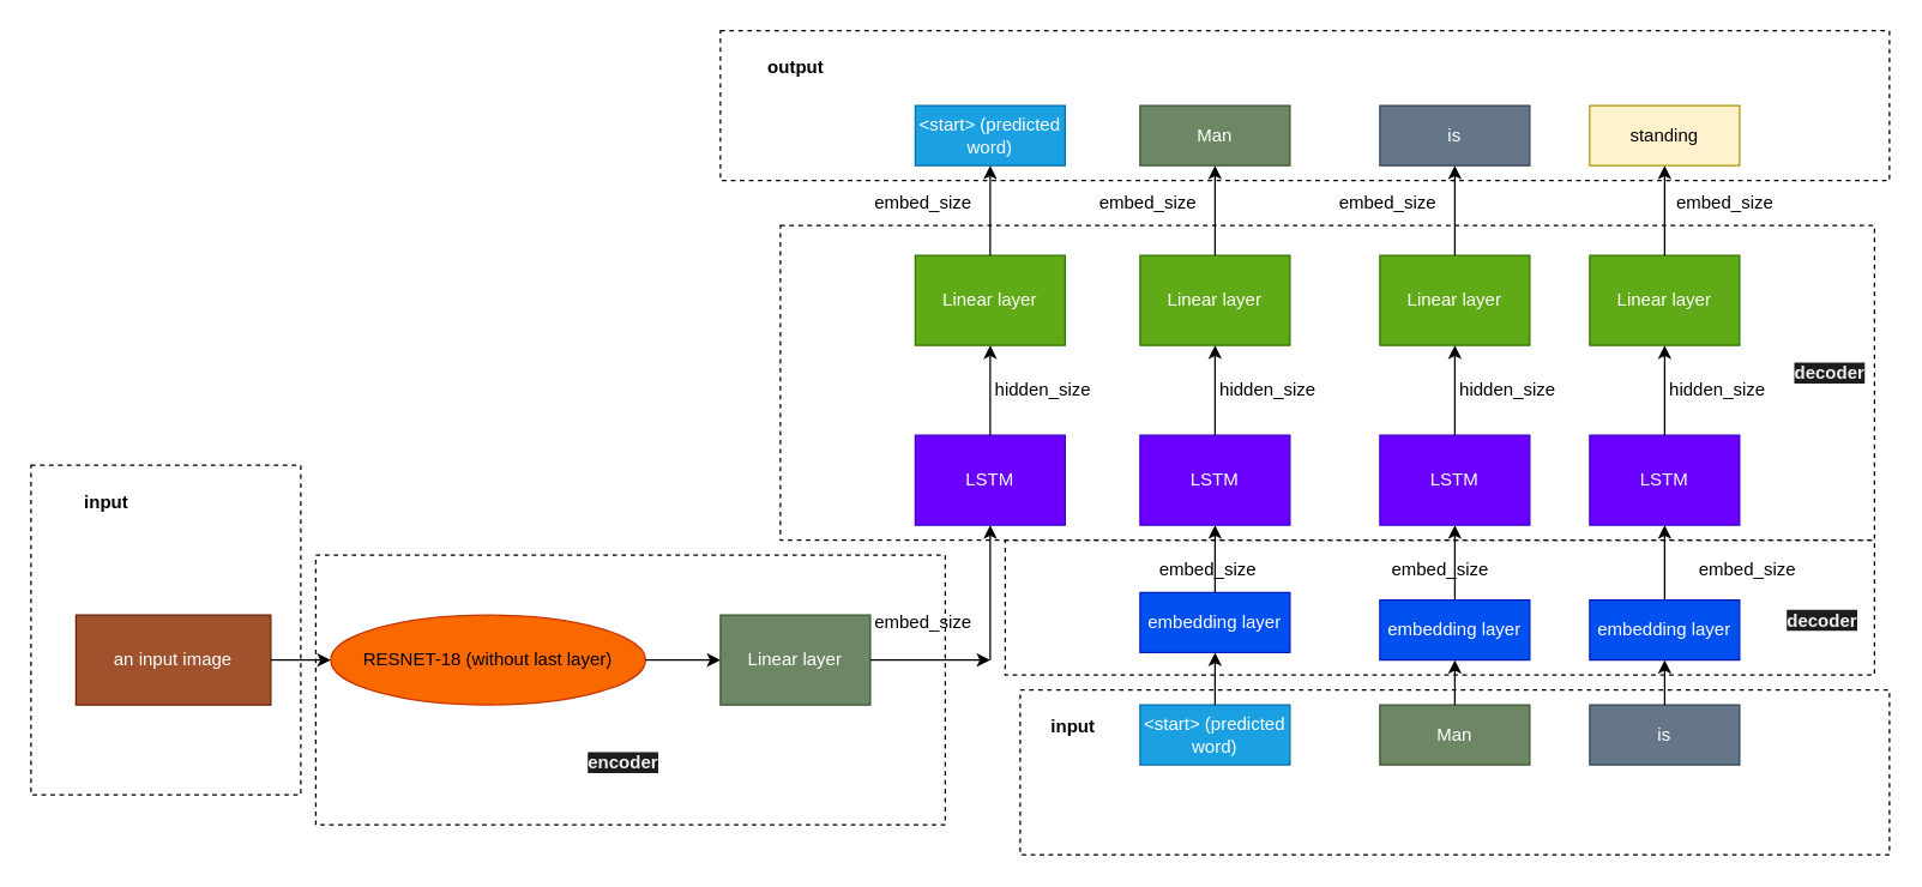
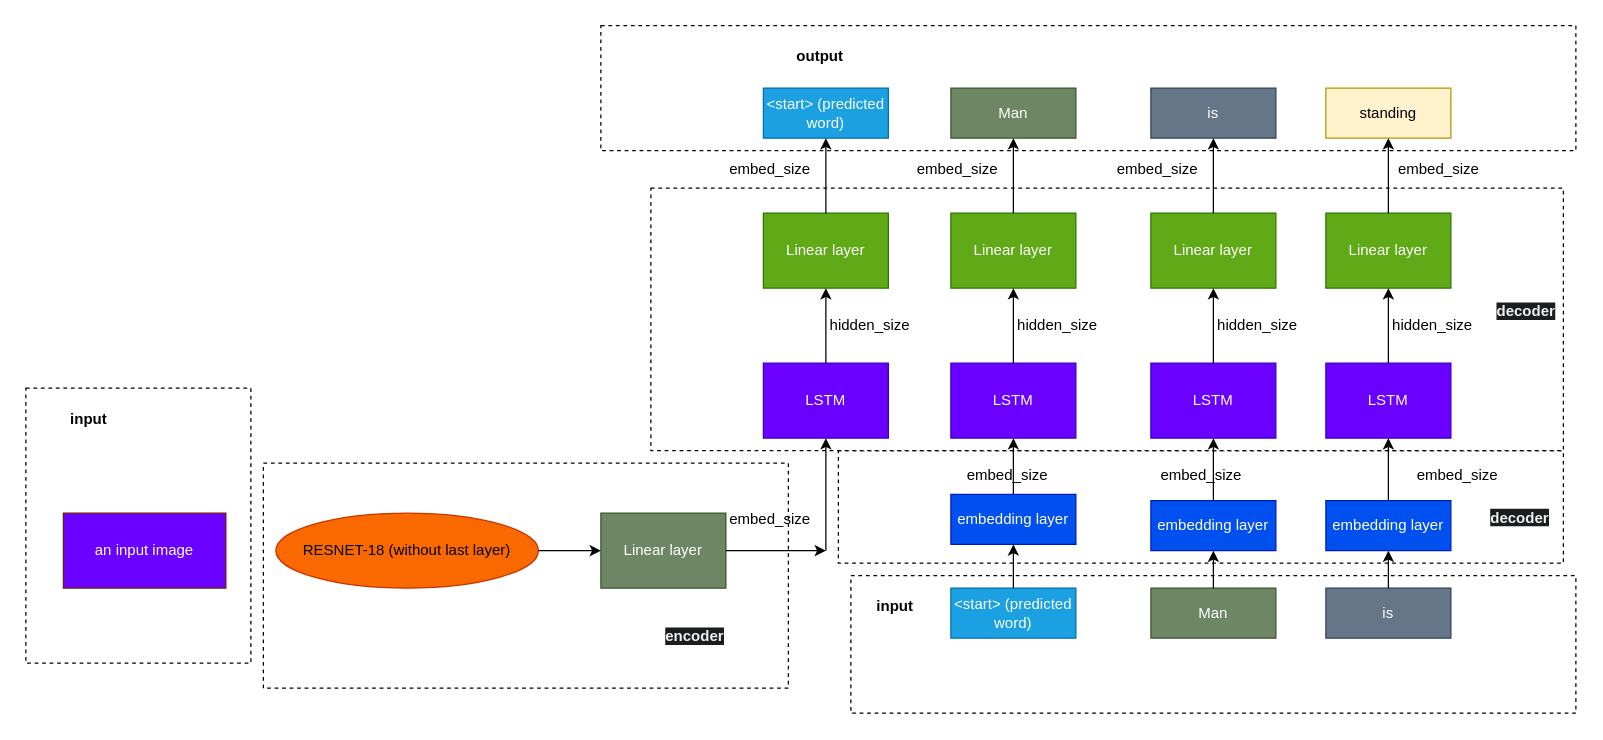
  <mxCell id="0" />
  <mxCell id="1" parent="0" />
  <mxCell id="2" value="" style="rounded=0;whiteSpace=wrap;html=1;dashed=1;" vertex="1" parent="1"><mxGeometry x="670" y="360" width="580" height="90" as="geometry" /></mxCell>
  <mxCell id="3" value="" style="rounded=0;whiteSpace=wrap;html=1;dashed=1;" vertex="1" parent="1"><mxGeometry x="520" y="150" width="730" height="210" as="geometry" /></mxCell>
  <mxCell id="4" value="" style="rounded=0;whiteSpace=wrap;html=1;dashed=1;" vertex="1" parent="1"><mxGeometry x="210" y="370" width="420" height="180" as="geometry" /></mxCell>
  <mxCell id="5" value="" style="rounded=0;whiteSpace=wrap;html=1;dashed=1;" vertex="1" parent="1"><mxGeometry x="680" y="460" width="580" height="110" as="geometry" /></mxCell>
  <mxCell id="6" value="input" style="text;html=1;align=center;verticalAlign=middle;resizable=0;points=[];autosize=1;strokeColor=none;fillColor=none;fontStyle=1" vertex="1" parent="1"><mxGeometry x="690" y="470" width="50" height="30" as="geometry" /></mxCell>
  <mxCell id="7" value="" style="rounded=0;whiteSpace=wrap;html=1;dashed=1;" vertex="1" parent="1"><mxGeometry x="20" y="310" width="180" height="220" as="geometry" /></mxCell>
  <mxCell id="8" value="input" style="text;html=1;align=center;verticalAlign=middle;resizable=0;points=[];autosize=1;strokeColor=none;fillColor=none;fontStyle=1" vertex="1" parent="1"><mxGeometry x="45" y="320" width="50" height="30" as="geometry" /></mxCell>
  <mxCell id="9" value="" style="rounded=0;whiteSpace=wrap;html=1;dashed=1;fillColor=none;" vertex="1" parent="1"><mxGeometry x="480" y="20" width="780" height="100" as="geometry" /></mxCell>
  <mxCell id="10" value="RESNET-18 (without last layer)" style="ellipse;whiteSpace=wrap;html=1;fillColor=#fa6800;fontColor=#000000;strokeColor=#C73500;" vertex="1" parent="1"><mxGeometry x="220" y="410" width="210" height="60" as="geometry" /></mxCell>
- <mxCell id="11" value="an input image" style="rounded=0;whiteSpace=wrap;html=1;fillColor=#a0522d;fontColor=#ffffff;strokeColor=#6D1F00;" vertex="1" parent="1"><mxGeometry x="50" y="410" width="130" height="60" as="geometry" /></mxCell>
- <mxCell id="12" value="" style="endArrow=classic;html=1;rounded=0;exitX=1;exitY=0.5;exitDx=0;exitDy=0;entryX=0;entryY=0.5;entryDx=0;entryDy=0;" edge="1" parent="1" source="11" target="10"><mxGeometry width="50" height="50" relative="1" as="geometry"><mxPoint x="130" y="580" as="sourcePoint" /><mxPoint x="180" y="530" as="targetPoint" /></mxGeometry></mxCell>
+ <mxCell id="11" value="an input image" style="rounded=0;whiteSpace=wrap;html=1;fillColor=#6a00ff;fontColor=#ffffff;strokeColor=#6D1F00;" vertex="1" parent="1"><mxGeometry x="50" y="410" width="130" height="60" as="geometry" /></mxCell>
  <mxCell id="13" value="Linear layer" style="rounded=0;whiteSpace=wrap;html=1;fillColor=#6d8764;fontColor=#ffffff;strokeColor=#3A5431;" vertex="1" parent="1"><mxGeometry x="480" y="410" width="100" height="60" as="geometry" /></mxCell>
  <mxCell id="14" value="" style="endArrow=classic;html=1;rounded=0;exitX=1;exitY=0.5;exitDx=0;exitDy=0;entryX=0;entryY=0.5;entryDx=0;entryDy=0;" edge="1" parent="1" source="10" target="13"><mxGeometry width="50" height="50" relative="1" as="geometry"><mxPoint x="410" y="570" as="sourcePoint" /><mxPoint x="460" y="520" as="targetPoint" /></mxGeometry></mxCell>
  <mxCell id="15" value="" style="endArrow=classic;html=1;rounded=0;exitX=1;exitY=0.5;exitDx=0;exitDy=0;" edge="1" parent="1" source="13"><mxGeometry width="50" height="50" relative="1" as="geometry"><mxPoint x="610" y="630" as="sourcePoint" /><mxPoint x="660" y="440" as="targetPoint" /></mxGeometry></mxCell>
  <mxCell id="16" value="embed_size" style="text;html=1;align=center;verticalAlign=middle;resizable=0;points=[];autosize=1;strokeColor=none;fillColor=none;" vertex="1" parent="1"><mxGeometry x="570" y="400" width="90" height="30" as="geometry" /></mxCell>
  <mxCell id="17" value="" style="endArrow=classic;html=1;rounded=0;" edge="1" parent="1"><mxGeometry width="50" height="50" relative="1" as="geometry"><mxPoint x="660" y="440" as="sourcePoint" /><mxPoint x="660" y="350" as="targetPoint" /></mxGeometry></mxCell>
  <mxCell id="18" value="LSTM" style="rounded=0;whiteSpace=wrap;html=1;fillColor=#6a00ff;fontColor=#ffffff;strokeColor=#3700CC;" vertex="1" parent="1"><mxGeometry x="610" y="290" width="100" height="60" as="geometry" /></mxCell>
  <mxCell id="19" value="Linear layer" style="rounded=0;whiteSpace=wrap;html=1;fillColor=#60a917;fontColor=#ffffff;strokeColor=#2D7600;" vertex="1" parent="1"><mxGeometry x="610" y="170" width="100" height="60" as="geometry" /></mxCell>
  <mxCell id="20" value="" style="endArrow=classic;html=1;rounded=0;exitX=0.5;exitY=0;exitDx=0;exitDy=0;entryX=0.5;entryY=1;entryDx=0;entryDy=0;" edge="1" parent="1" source="18" target="19"><mxGeometry width="50" height="50" relative="1" as="geometry"><mxPoint x="710" y="450" as="sourcePoint" /><mxPoint x="760" y="400" as="targetPoint" /></mxGeometry></mxCell>
  <mxCell id="21" value="hidden_size" style="text;html=1;align=center;verticalAlign=middle;resizable=0;points=[];autosize=1;strokeColor=none;fillColor=none;" vertex="1" parent="1"><mxGeometry x="650" y="245" width="90" height="30" as="geometry" /></mxCell>
  <mxCell id="22" value="embed_size" style="text;html=1;align=center;verticalAlign=middle;resizable=0;points=[];autosize=1;strokeColor=none;fillColor=none;" vertex="1" parent="1"><mxGeometry x="570" y="120" width="90" height="30" as="geometry" /></mxCell>
  <mxCell id="23" value="" style="endArrow=classic;html=1;rounded=0;exitX=0.5;exitY=0;exitDx=0;exitDy=0;entryX=0.5;entryY=1;entryDx=0;entryDy=0;" edge="1" parent="1" source="19" target="24"><mxGeometry width="50" height="50" relative="1" as="geometry"><mxPoint x="659.5" y="130" as="sourcePoint" /><mxPoint x="660" y="120" as="targetPoint" /></mxGeometry></mxCell>
  <mxCell id="24" value="&amp;lt;start&amp;gt; (predicted word)" style="rounded=0;whiteSpace=wrap;html=1;fillColor=#1ba1e2;fontColor=#ffffff;strokeColor=#006EAF;" vertex="1" parent="1"><mxGeometry x="610" y="70" width="100" height="40" as="geometry" /></mxCell>
  <mxCell id="25" value="" style="endArrow=classic;html=1;rounded=0;exitX=0.5;exitY=0;exitDx=0;exitDy=0;" edge="1" parent="1" source="43"><mxGeometry width="50" height="50" relative="1" as="geometry"><mxPoint x="810" y="390" as="sourcePoint" /><mxPoint x="810" y="350" as="targetPoint" /></mxGeometry></mxCell>
  <mxCell id="26" value="LSTM" style="rounded=0;whiteSpace=wrap;html=1;fillColor=#6a00ff;fontColor=#ffffff;strokeColor=#3700CC;" vertex="1" parent="1"><mxGeometry x="760" y="290" width="100" height="60" as="geometry" /></mxCell>
  <mxCell id="27" value="Linear layer" style="rounded=0;whiteSpace=wrap;html=1;fillColor=#60a917;fontColor=#ffffff;strokeColor=#2D7600;" vertex="1" parent="1"><mxGeometry x="760" y="170" width="100" height="60" as="geometry" /></mxCell>
  <mxCell id="28" value="" style="endArrow=classic;html=1;rounded=0;exitX=0.5;exitY=0;exitDx=0;exitDy=0;entryX=0.5;entryY=1;entryDx=0;entryDy=0;" edge="1" parent="1" source="26" target="27"><mxGeometry width="50" height="50" relative="1" as="geometry"><mxPoint x="860" y="450" as="sourcePoint" /><mxPoint x="910" y="400" as="targetPoint" /></mxGeometry></mxCell>
  <mxCell id="29" value="" style="endArrow=classic;html=1;rounded=0;exitX=0.5;exitY=0;exitDx=0;exitDy=0;entryX=0.5;entryY=1;entryDx=0;entryDy=0;" edge="1" parent="1" source="27" target="30"><mxGeometry width="50" height="50" relative="1" as="geometry"><mxPoint x="809.5" y="130" as="sourcePoint" /><mxPoint x="810" y="120" as="targetPoint" /></mxGeometry></mxCell>
  <mxCell id="30" value="Man" style="rounded=0;whiteSpace=wrap;html=1;fillColor=#6d8764;fontColor=#ffffff;strokeColor=#3A5431;" vertex="1" parent="1"><mxGeometry x="760" y="70" width="100" height="40" as="geometry" /></mxCell>
  <mxCell id="31" value="" style="endArrow=classic;html=1;rounded=0;exitX=0.5;exitY=0;exitDx=0;exitDy=0;" edge="1" parent="1" source="45"><mxGeometry width="50" height="50" relative="1" as="geometry"><mxPoint x="970" y="440" as="sourcePoint" /><mxPoint x="970" y="350" as="targetPoint" /></mxGeometry></mxCell>
  <mxCell id="32" value="LSTM" style="rounded=0;whiteSpace=wrap;html=1;fillColor=#6a00ff;fontColor=#ffffff;strokeColor=#3700CC;" vertex="1" parent="1"><mxGeometry x="920" y="290" width="100" height="60" as="geometry" /></mxCell>
  <mxCell id="33" value="Linear layer" style="rounded=0;whiteSpace=wrap;html=1;fillColor=#60a917;fontColor=#ffffff;strokeColor=#2D7600;" vertex="1" parent="1"><mxGeometry x="920" y="170" width="100" height="60" as="geometry" /></mxCell>
  <mxCell id="34" value="" style="endArrow=classic;html=1;rounded=0;exitX=0.5;exitY=0;exitDx=0;exitDy=0;entryX=0.5;entryY=1;entryDx=0;entryDy=0;" edge="1" parent="1" source="32" target="33"><mxGeometry width="50" height="50" relative="1" as="geometry"><mxPoint x="1020" y="450" as="sourcePoint" /><mxPoint x="1070" y="400" as="targetPoint" /></mxGeometry></mxCell>
  <mxCell id="35" value="" style="endArrow=classic;html=1;rounded=0;exitX=0.5;exitY=0;exitDx=0;exitDy=0;entryX=0.5;entryY=1;entryDx=0;entryDy=0;" edge="1" parent="1" source="33" target="36"><mxGeometry width="50" height="50" relative="1" as="geometry"><mxPoint x="969.5" y="130" as="sourcePoint" /><mxPoint x="970" y="120" as="targetPoint" /></mxGeometry></mxCell>
  <mxCell id="36" value="is" style="rounded=0;whiteSpace=wrap;html=1;fillColor=#647687;fontColor=#ffffff;strokeColor=#314354;" vertex="1" parent="1"><mxGeometry x="920" y="70" width="100" height="40" as="geometry" /></mxCell>
  <mxCell id="37" value="" style="endArrow=classic;html=1;rounded=0;exitX=0.5;exitY=0;exitDx=0;exitDy=0;" edge="1" parent="1" source="46"><mxGeometry width="50" height="50" relative="1" as="geometry"><mxPoint x="1110" y="440" as="sourcePoint" /><mxPoint x="1110" y="350" as="targetPoint" /></mxGeometry></mxCell>
  <mxCell id="38" value="LSTM" style="rounded=0;whiteSpace=wrap;html=1;fillColor=#6a00ff;fontColor=#ffffff;strokeColor=#3700CC;" vertex="1" parent="1"><mxGeometry x="1060" y="290" width="100" height="60" as="geometry" /></mxCell>
  <mxCell id="39" value="Linear layer" style="rounded=0;whiteSpace=wrap;html=1;fillColor=#60a917;fontColor=#ffffff;strokeColor=#2D7600;" vertex="1" parent="1"><mxGeometry x="1060" y="170" width="100" height="60" as="geometry" /></mxCell>
  <mxCell id="40" value="" style="endArrow=classic;html=1;rounded=0;exitX=0.5;exitY=0;exitDx=0;exitDy=0;entryX=0.5;entryY=1;entryDx=0;entryDy=0;" edge="1" parent="1" source="38" target="39"><mxGeometry width="50" height="50" relative="1" as="geometry"><mxPoint x="1160" y="450" as="sourcePoint" /><mxPoint x="1210" y="400" as="targetPoint" /></mxGeometry></mxCell>
  <mxCell id="41" value="" style="endArrow=classic;html=1;rounded=0;exitX=0.5;exitY=0;exitDx=0;exitDy=0;entryX=0.5;entryY=1;entryDx=0;entryDy=0;" edge="1" parent="1" source="39" target="42"><mxGeometry width="50" height="50" relative="1" as="geometry"><mxPoint x="1109.5" y="130" as="sourcePoint" /><mxPoint x="1110" y="120" as="targetPoint" /></mxGeometry></mxCell>
  <mxCell id="42" value="standing" style="rounded=0;whiteSpace=wrap;html=1;fillColor=#fff2cc;fontColor=#000000;strokeColor=#B09500;" vertex="1" parent="1"><mxGeometry x="1060" y="70" width="100" height="40" as="geometry" /></mxCell>
  <mxCell id="43" value="embedding layer" style="rounded=0;whiteSpace=wrap;html=1;fillColor=#0050ef;strokeColor=#001DBC;fontColor=#ffffff;" vertex="1" parent="1"><mxGeometry x="760" y="395" width="100" height="40" as="geometry" /></mxCell>
  <mxCell id="44" value="&amp;lt;start&amp;gt; (predicted word)" style="rounded=0;whiteSpace=wrap;html=1;fillColor=#1ba1e2;fontColor=#ffffff;strokeColor=#006EAF;" vertex="1" parent="1"><mxGeometry x="760" y="470" width="100" height="40" as="geometry" /></mxCell>
  <mxCell id="45" value="embedding layer" style="rounded=0;whiteSpace=wrap;html=1;fillColor=#0050ef;strokeColor=#001DBC;fontColor=#ffffff;" vertex="1" parent="1"><mxGeometry x="920" y="400" width="100" height="40" as="geometry" /></mxCell>
  <mxCell id="46" value="embedding layer" style="rounded=0;whiteSpace=wrap;html=1;fillColor=#0050ef;strokeColor=#001DBC;fontColor=#ffffff;" vertex="1" parent="1"><mxGeometry x="1060" y="400" width="100" height="40" as="geometry" /></mxCell>
  <mxCell id="47" value="Man" style="rounded=0;whiteSpace=wrap;html=1;fillColor=#6d8764;fontColor=#ffffff;strokeColor=#3A5431;" vertex="1" parent="1"><mxGeometry x="920" y="470" width="100" height="40" as="geometry" /></mxCell>
  <mxCell id="48" value="is" style="rounded=0;whiteSpace=wrap;html=1;fillColor=#647687;fontColor=#ffffff;strokeColor=#314354;" vertex="1" parent="1"><mxGeometry x="1060" y="470" width="100" height="40" as="geometry" /></mxCell>
- <mxCell id="49" value="output" style="text;html=1;align=center;verticalAlign=middle;resizable=0;points=[];autosize=1;strokeColor=none;fillColor=none;fontStyle=1" vertex="1" parent="1"><mxGeometry x="500" y="30" width="60" height="30" as="geometry" /></mxCell>
+ <mxCell id="49" value="output" style="text;html=1;align=center;verticalAlign=middle;resizable=0;points=[];autosize=1;strokeColor=none;fillColor=none;fontStyle=1" vertex="1" parent="1"><mxGeometry x="625" y="30" width="60" height="30" as="geometry" /></mxCell>
  <mxCell id="50" value="" style="endArrow=classic;html=1;rounded=0;entryX=0.5;entryY=1;entryDx=0;entryDy=0;exitX=0.5;exitY=0;exitDx=0;exitDy=0;" edge="1" parent="1" source="44" target="43"><mxGeometry width="50" height="50" relative="1" as="geometry"><mxPoint x="670" y="650" as="sourcePoint" /><mxPoint x="720" y="600" as="targetPoint" /></mxGeometry></mxCell>
  <mxCell id="51" value="" style="endArrow=classic;html=1;rounded=0;entryX=0.5;entryY=1;entryDx=0;entryDy=0;exitX=0.5;exitY=0;exitDx=0;exitDy=0;" edge="1" parent="1" source="47" target="45"><mxGeometry width="50" height="50" relative="1" as="geometry"><mxPoint x="1010" y="610" as="sourcePoint" /><mxPoint x="1060" y="560" as="targetPoint" /></mxGeometry></mxCell>
  <mxCell id="52" value="" style="endArrow=classic;html=1;rounded=0;entryX=0.5;entryY=1;entryDx=0;entryDy=0;exitX=0.5;exitY=0;exitDx=0;exitDy=0;" edge="1" parent="1" source="48" target="46"><mxGeometry width="50" height="50" relative="1" as="geometry"><mxPoint x="1030" y="610" as="sourcePoint" /><mxPoint x="1080" y="560" as="targetPoint" /></mxGeometry></mxCell>
- <mxCell id="53" value="&lt;span style=&quot;color: rgb(240, 240, 240); font-family: Helvetica; font-size: 12px; font-style: normal; font-variant-ligatures: normal; font-variant-caps: normal; font-weight: 700; letter-spacing: normal; orphans: 2; text-align: center; text-indent: 0px; text-transform: none; widows: 2; word-spacing: 0px; -webkit-text-stroke-width: 0px; background-color: rgb(27, 29, 30); text-decoration-thickness: initial; text-decoration-style: initial; text-decoration-color: initial; float: none; display: inline !important;&quot;&gt;encoder&lt;/span&gt;" style="text;whiteSpace=wrap;html=1;" vertex="1" parent="1"><mxGeometry x="390" y="495" width="60" height="40" as="geometry" /></mxCell>
+ <mxCell id="53" value="&lt;span style=&quot;color: rgb(240, 240, 240); font-family: Helvetica; font-size: 12px; font-style: normal; font-variant-ligatures: normal; font-variant-caps: normal; font-weight: 700; letter-spacing: normal; orphans: 2; text-align: center; text-indent: 0px; text-transform: none; widows: 2; word-spacing: 0px; -webkit-text-stroke-width: 0px; background-color: rgb(27, 29, 30); text-decoration-thickness: initial; text-decoration-style: initial; text-decoration-color: initial; float: none; display: inline !important;&quot;&gt;encoder&lt;/span&gt;" style="text;whiteSpace=wrap;html=1;" vertex="1" parent="1"><mxGeometry x="530" y="495" width="60" height="40" as="geometry" /></mxCell>
  <mxCell id="54" value="&lt;span style=&quot;color: rgb(240, 240, 240); font-family: Helvetica; font-size: 12px; font-style: normal; font-variant-ligatures: normal; font-variant-caps: normal; font-weight: 700; letter-spacing: normal; orphans: 2; text-align: center; text-indent: 0px; text-transform: none; widows: 2; word-spacing: 0px; -webkit-text-stroke-width: 0px; background-color: rgb(27, 29, 30); text-decoration-thickness: initial; text-decoration-style: initial; text-decoration-color: initial; float: none; display: inline !important;&quot;&gt;decoder&lt;/span&gt;" style="text;whiteSpace=wrap;html=1;" vertex="1" parent="1"><mxGeometry x="1195" y="235" width="60" height="40" as="geometry" /></mxCell>
  <mxCell id="55" value="&lt;span style=&quot;color: rgb(240, 240, 240); font-family: Helvetica; font-size: 12px; font-style: normal; font-variant-ligatures: normal; font-variant-caps: normal; font-weight: 700; letter-spacing: normal; orphans: 2; text-align: center; text-indent: 0px; text-transform: none; widows: 2; word-spacing: 0px; -webkit-text-stroke-width: 0px; background-color: rgb(27, 29, 30); text-decoration-thickness: initial; text-decoration-style: initial; text-decoration-color: initial; float: none; display: inline !important;&quot;&gt;decoder&lt;/span&gt;" style="text;whiteSpace=wrap;html=1;" vertex="1" parent="1"><mxGeometry x="1190" y="400" width="60" height="40" as="geometry" /></mxCell>
  <mxCell id="56" value="hidden_size" style="text;html=1;align=center;verticalAlign=middle;resizable=0;points=[];autosize=1;strokeColor=none;fillColor=none;" vertex="1" parent="1"><mxGeometry x="800" y="245" width="90" height="30" as="geometry" /></mxCell>
  <mxCell id="57" value="hidden_size" style="text;html=1;align=center;verticalAlign=middle;resizable=0;points=[];autosize=1;strokeColor=none;fillColor=none;" vertex="1" parent="1"><mxGeometry x="960" y="245" width="90" height="30" as="geometry" /></mxCell>
  <mxCell id="58" value="hidden_size" style="text;html=1;align=center;verticalAlign=middle;resizable=0;points=[];autosize=1;strokeColor=none;fillColor=none;" vertex="1" parent="1"><mxGeometry x="1100" y="245" width="90" height="30" as="geometry" /></mxCell>
  <mxCell id="59" value="embed_size" style="text;html=1;align=center;verticalAlign=middle;resizable=0;points=[];autosize=1;strokeColor=none;fillColor=none;" vertex="1" parent="1"><mxGeometry x="720" y="120" width="90" height="30" as="geometry" /></mxCell>
  <mxCell id="60" value="embed_size" style="text;html=1;align=center;verticalAlign=middle;resizable=0;points=[];autosize=1;strokeColor=none;fillColor=none;" vertex="1" parent="1"><mxGeometry x="880" y="120" width="90" height="30" as="geometry" /></mxCell>
  <mxCell id="61" value="embed_size" style="text;html=1;align=center;verticalAlign=middle;resizable=0;points=[];autosize=1;strokeColor=none;fillColor=none;" vertex="1" parent="1"><mxGeometry x="1105" y="120" width="90" height="30" as="geometry" /></mxCell>
  <mxCell id="62" value="embed_size" style="text;html=1;align=center;verticalAlign=middle;resizable=0;points=[];autosize=1;strokeColor=none;fillColor=none;" vertex="1" parent="1"><mxGeometry x="760" y="365" width="90" height="30" as="geometry" /></mxCell>
  <mxCell id="63" value="embed_size" style="text;html=1;align=center;verticalAlign=middle;resizable=0;points=[];autosize=1;strokeColor=none;fillColor=none;" vertex="1" parent="1"><mxGeometry x="915" y="365" width="90" height="30" as="geometry" /></mxCell>
  <mxCell id="64" value="embed_size" style="text;html=1;align=center;verticalAlign=middle;resizable=0;points=[];autosize=1;strokeColor=none;fillColor=none;" vertex="1" parent="1"><mxGeometry x="1120" y="365" width="90" height="30" as="geometry" /></mxCell>
